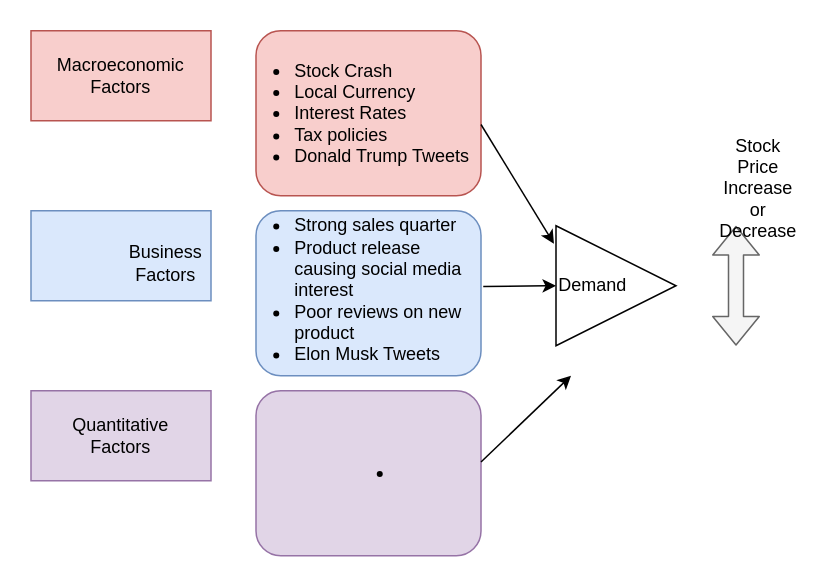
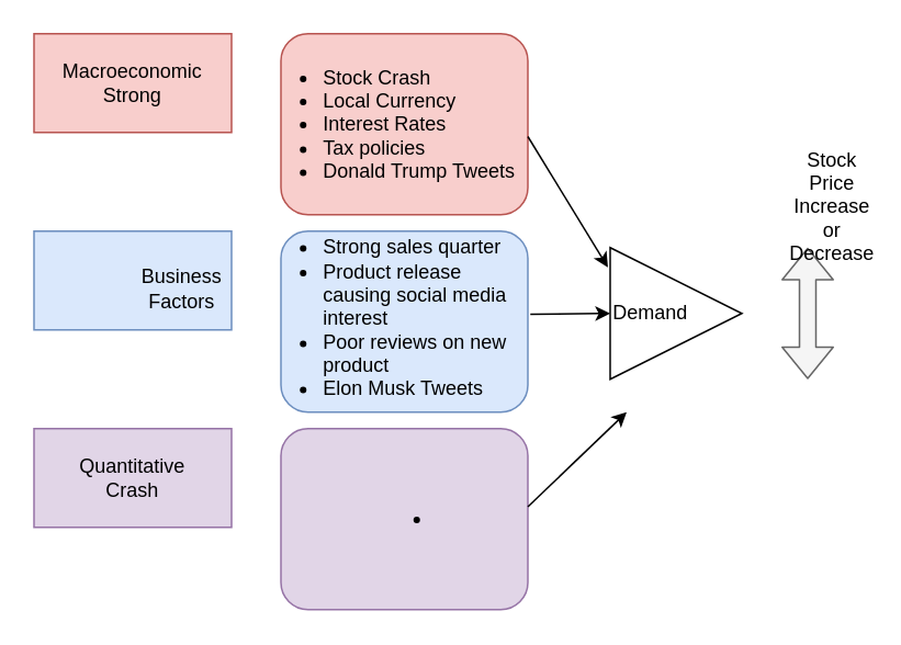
  <mxCell id="0" />
  <mxCell id="1" parent="0" />
  <mxCell id="2" value="" style="shape=flexArrow;endArrow=classic;startArrow=classic;html=1;fillColor=#f5f5f5;strokeColor=#666666;" parent="1" edge="1"><mxGeometry width="50" height="50" relative="1" as="geometry"><mxPoint x="490" y="230" as="sourcePoint" /><mxPoint x="490" y="150" as="targetPoint" /></mxGeometry></mxCell>
  <mxCell id="3" value="Stock Price Increase or Decrease&lt;br&gt;" style="text;html=1;strokeColor=none;fillColor=none;align=center;verticalAlign=middle;whiteSpace=wrap;rounded=0;" parent="1" vertex="1"><mxGeometry x="485" y="115" width="40" height="20" as="geometry" /></mxCell>
  <mxCell id="4" value="" style="group;fillColor=#f8cecc;strokeColor=#b85450;" parent="1" vertex="1" connectable="0"><mxGeometry x="20" y="20" width="120" height="60" as="geometry" /></mxCell>
  <mxCell id="5" value="" style="group" parent="1" vertex="1" connectable="0"><mxGeometry x="20" y="140" width="120" height="60" as="geometry" /></mxCell>
  <mxCell id="6" value="" style="rounded=0;whiteSpace=wrap;html=1;fillColor=#dae8fc;strokeColor=#6c8ebf;" parent="5" vertex="1"><mxGeometry width="120" height="60" as="geometry" /></mxCell>
  <mxCell id="7" value="Business&lt;br&gt;Factors" style="text;html=1;strokeColor=none;fillColor=none;align=center;verticalAlign=middle;whiteSpace=wrap;rounded=0;" parent="5" vertex="1"><mxGeometry x="70" y="25" width="40" height="20" as="geometry" /></mxCell>
  <mxCell id="8" value="" style="group;fillColor=#e1d5e7;strokeColor=#9673a6;" parent="1" vertex="1" connectable="0"><mxGeometry x="20" y="260" width="120" height="60" as="geometry" /></mxCell>
- <mxCell id="9" value="Quantitative Factors" style="text;html=1;strokeColor=none;fillColor=none;align=center;verticalAlign=middle;whiteSpace=wrap;rounded=0;" parent="8" vertex="1"><mxGeometry x="40" y="20" width="40" height="20" as="geometry" /></mxCell>
+ <mxCell id="9" value="Quantitative Crash" style="text;html=1;strokeColor=none;fillColor=none;align=center;verticalAlign=middle;whiteSpace=wrap;rounded=0;" parent="8" vertex="1"><mxGeometry x="40" y="20" width="40" height="20" as="geometry" /></mxCell>
  <mxCell id="10" value="&lt;ul&gt;&lt;li&gt;Stock Crash&lt;/li&gt;&lt;li&gt;Local Currency&lt;/li&gt;&lt;li&gt;Interest Rates&lt;/li&gt;&lt;li&gt;Tax policies&lt;/li&gt;&lt;li&gt;Donald Trump Tweets&lt;/li&gt;&lt;/ul&gt;" style="rounded=1;whiteSpace=wrap;html=1;fillColor=#f8cecc;strokeColor=#b85450;align=left;spacingLeft=-16;" parent="1" vertex="1"><mxGeometry x="170" y="20" width="150" height="110" as="geometry" /></mxCell>
  <mxCell id="11" value="&lt;ul&gt;&lt;li&gt;Strong sales quarter&lt;/li&gt;&lt;li&gt;Product release causing social media interest&lt;/li&gt;&lt;li&gt;Poor reviews on new product&lt;/li&gt;&lt;li&gt;Elon Musk Tweets&lt;/li&gt;&lt;/ul&gt;" style="rounded=1;whiteSpace=wrap;html=1;fillColor=#dae8fc;strokeColor=#6c8ebf;align=left;verticalAlign=middle;spacingLeft=-16;spacingTop=-5;" parent="1" vertex="1"><mxGeometry x="170" y="140" width="150" height="110" as="geometry" /></mxCell>
  <mxCell id="12" value="&lt;ul&gt;&lt;li&gt;&lt;br&gt;&lt;/li&gt;&lt;/ul&gt;" style="rounded=1;whiteSpace=wrap;html=1;fillColor=#e1d5e7;strokeColor=#9673a6;" parent="1" vertex="1"><mxGeometry x="170" y="260" width="150" height="110" as="geometry" /></mxCell>
- <mxCell id="13" value="Macroeconomic Factors" style="text;html=1;strokeColor=none;fillColor=none;align=center;verticalAlign=middle;whiteSpace=wrap;rounded=0;" parent="1" vertex="1"><mxGeometry x="60" y="40" width="40" height="20" as="geometry" /></mxCell>
+ <mxCell id="13" value="Macroeconomic Strong" style="text;html=1;strokeColor=none;fillColor=none;align=center;verticalAlign=middle;whiteSpace=wrap;rounded=0;" parent="1" vertex="1"><mxGeometry x="60" y="40" width="40" height="20" as="geometry" /></mxCell>
  <mxCell id="14" value="Demand" style="triangle;whiteSpace=wrap;html=1;align=left;" vertex="1" parent="1"><mxGeometry x="370" y="150" width="80" height="80" as="geometry" /></mxCell>
  <mxCell id="15" value="" style="endArrow=classic;html=1;entryX=-0.017;entryY=0.15;entryDx=0;entryDy=0;entryPerimeter=0;" edge="1" parent="1" target="14"><mxGeometry width="50" height="50" relative="1" as="geometry"><mxPoint x="320" y="82.5" as="sourcePoint" /><mxPoint x="370" y="32.5" as="targetPoint" /></mxGeometry></mxCell>
  <mxCell id="16" value="" style="endArrow=classic;html=1;entryX=0;entryY=0.5;entryDx=0;entryDy=0;" edge="1" parent="1" target="14"><mxGeometry width="50" height="50" relative="1" as="geometry"><mxPoint x="321.5" y="190.5" as="sourcePoint" /><mxPoint x="380.14" y="270" as="targetPoint" /></mxGeometry></mxCell>
  <mxCell id="17" value="" style="endArrow=classic;html=1;" edge="1" parent="1"><mxGeometry width="50" height="50" relative="1" as="geometry"><mxPoint x="320" y="307.5" as="sourcePoint" /><mxPoint x="380" y="250" as="targetPoint" /></mxGeometry></mxCell>
